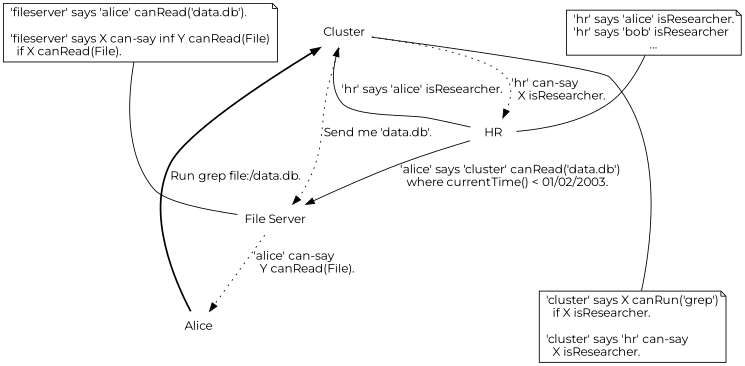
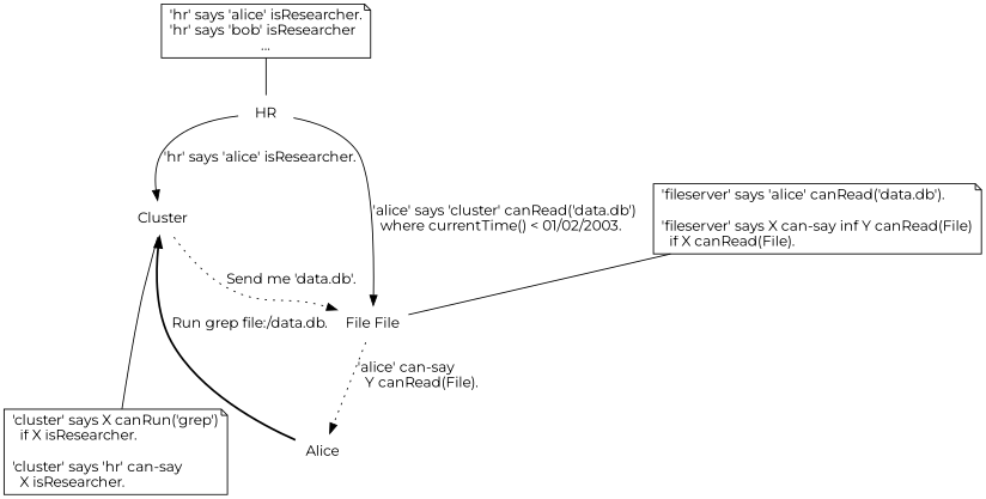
  digraph {
    concentrate=false
    fontname=Montserrat
    rankdir=TB
    spline=true
    node [fontname=Montserrat shape=plaintext]
    edge [fontname=Montserrat style=solid]
    n1 [label=Cluster]
    n2 [label="'fileserver' says 'alice' canRead('data.db').\l\l'fileserver' says X can-say inf Y canRead(File)\l  if X canRead(File).\l" shape=note]
    n3 [label=Alice]
    n4 [label="'cluster' says X canRun('grep')\l  if X isResearcher.\l\l'cluster' says 'hr' can-say\l  X isResearcher.\l" shape=note]
    n5 [label=HR]
-   n6 [label="File Server"]
+   n6 [label="File File"]
    n7 [label="'hr' says 'alice' isResearcher.\l'hr' says 'bob' isResearcher\l..." shape=note]
    subgraph sub_1 {
      rank=same
      n1
      n2
    }
    subgraph sub_2 {
      rank=same
      n3
      n4
    }
-   n1 -> n5 [label="'hr' can-say\l  X isResearcher.\l" style=dotted]
    n1 -> n6 [label="Send me 'data.db'." style=dotted]
    n3 -> n1 [label="Run grep file:/data.db." style=bold]
    n4 -> n1 [arrowhead=none arrowtail=none]
    n5 -> n1 [label="'hr' says 'alice' isResearcher."]
    n5 -> n6 [label="'alice' says 'cluster' canRead('data.db')\l  where currentTime() < 01/02/2003.\l"]
    n6 -> n2 [arrowhead=none arrowtail=none]
    n6 -> n3 [label="'alice' can-say\l  Y canRead(File).\l" style=dotted]
    n7 -> n5 [arrowhead=none arrowtail=none]
  }
